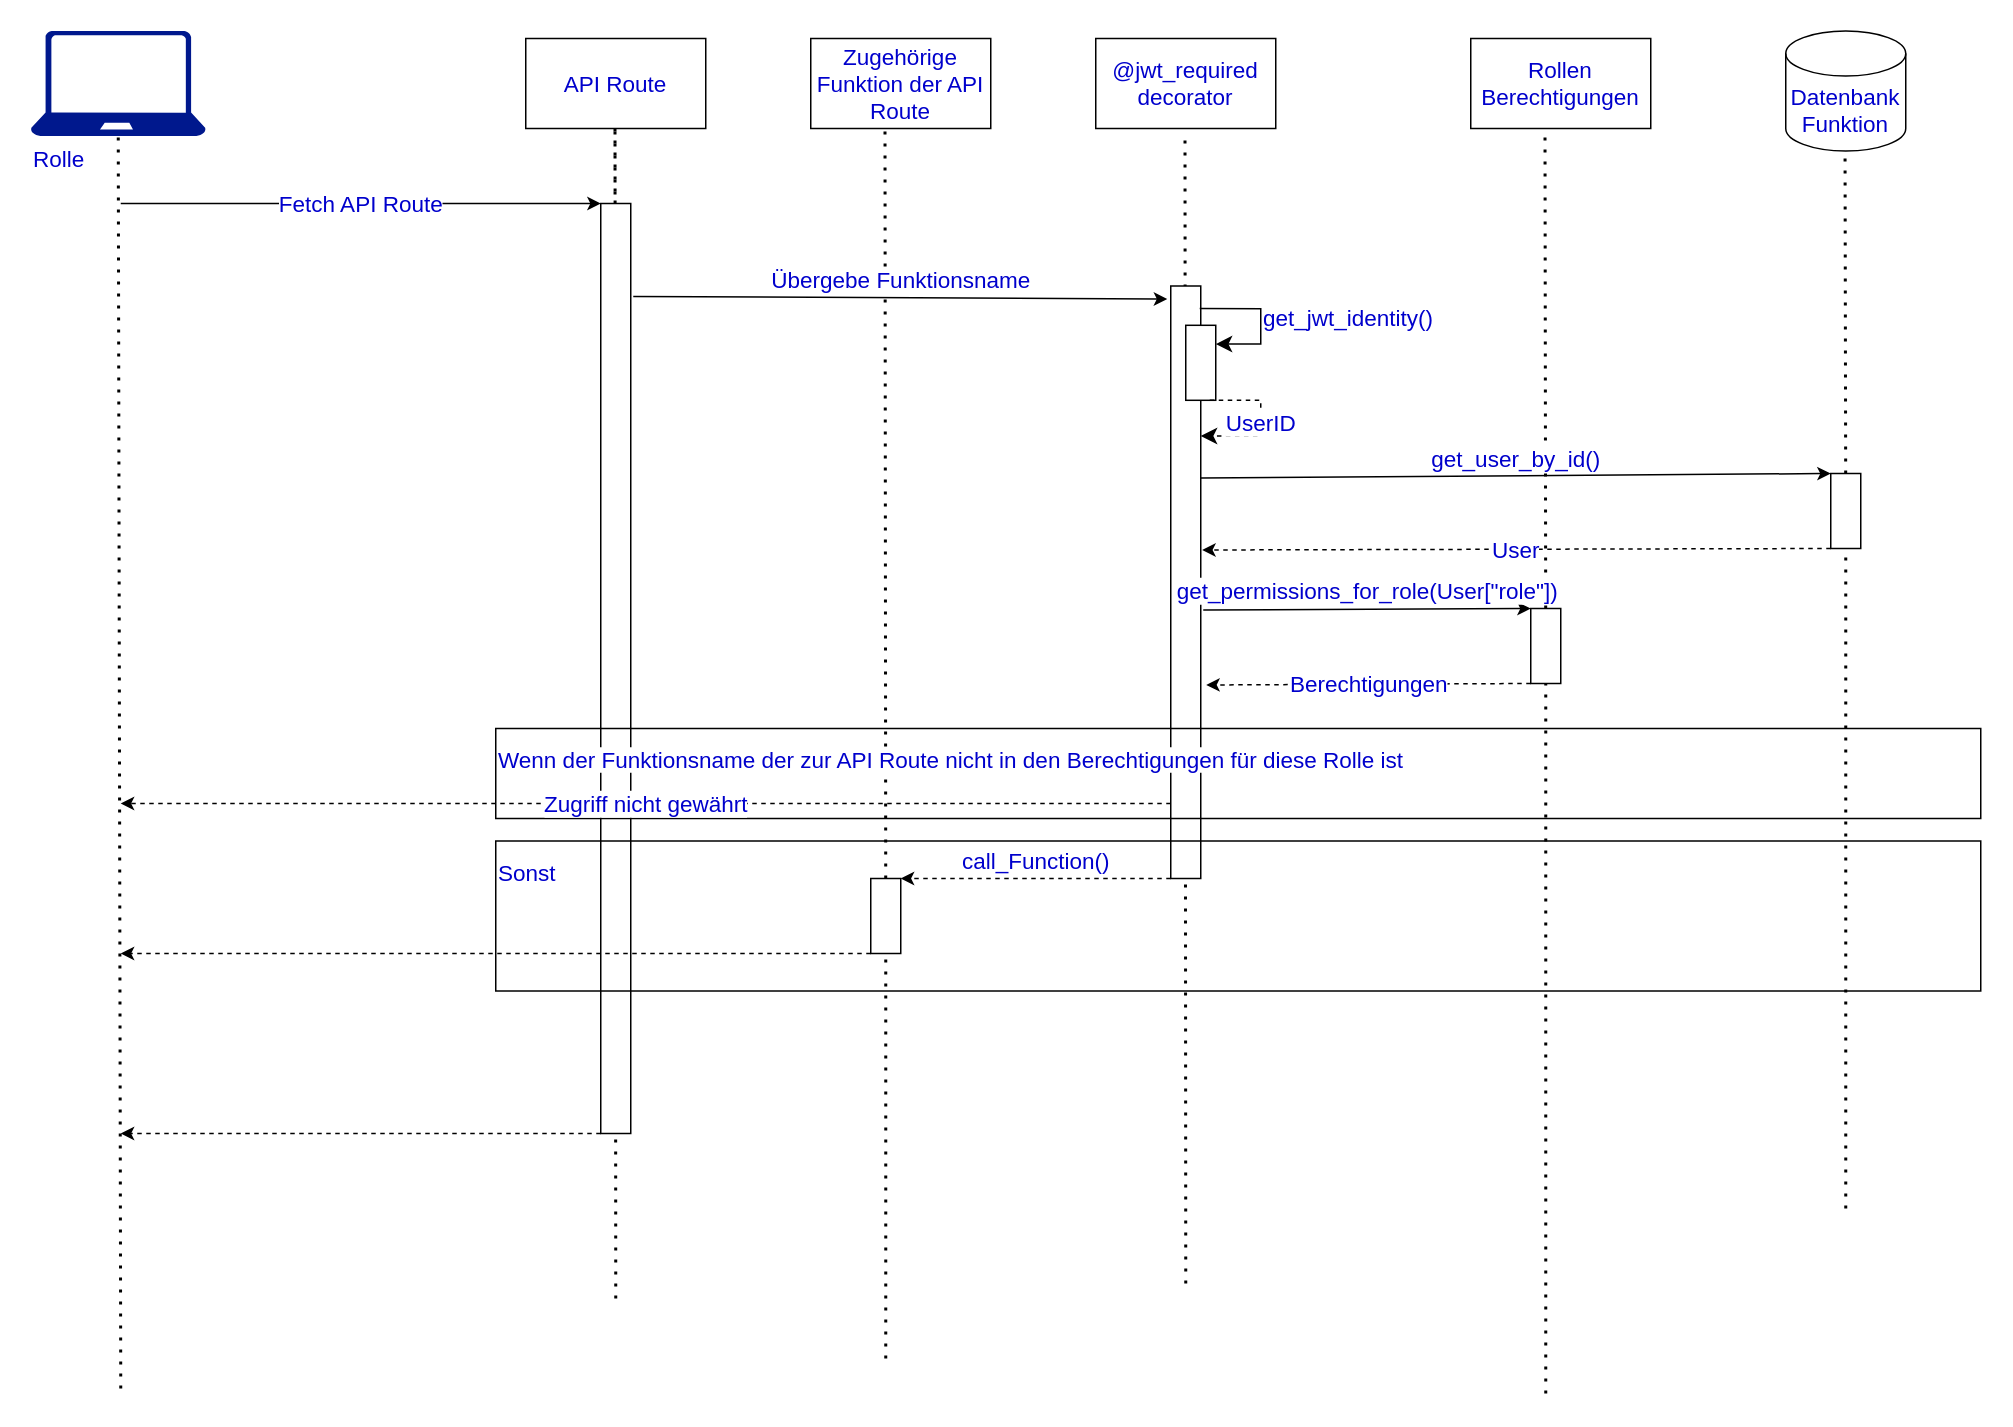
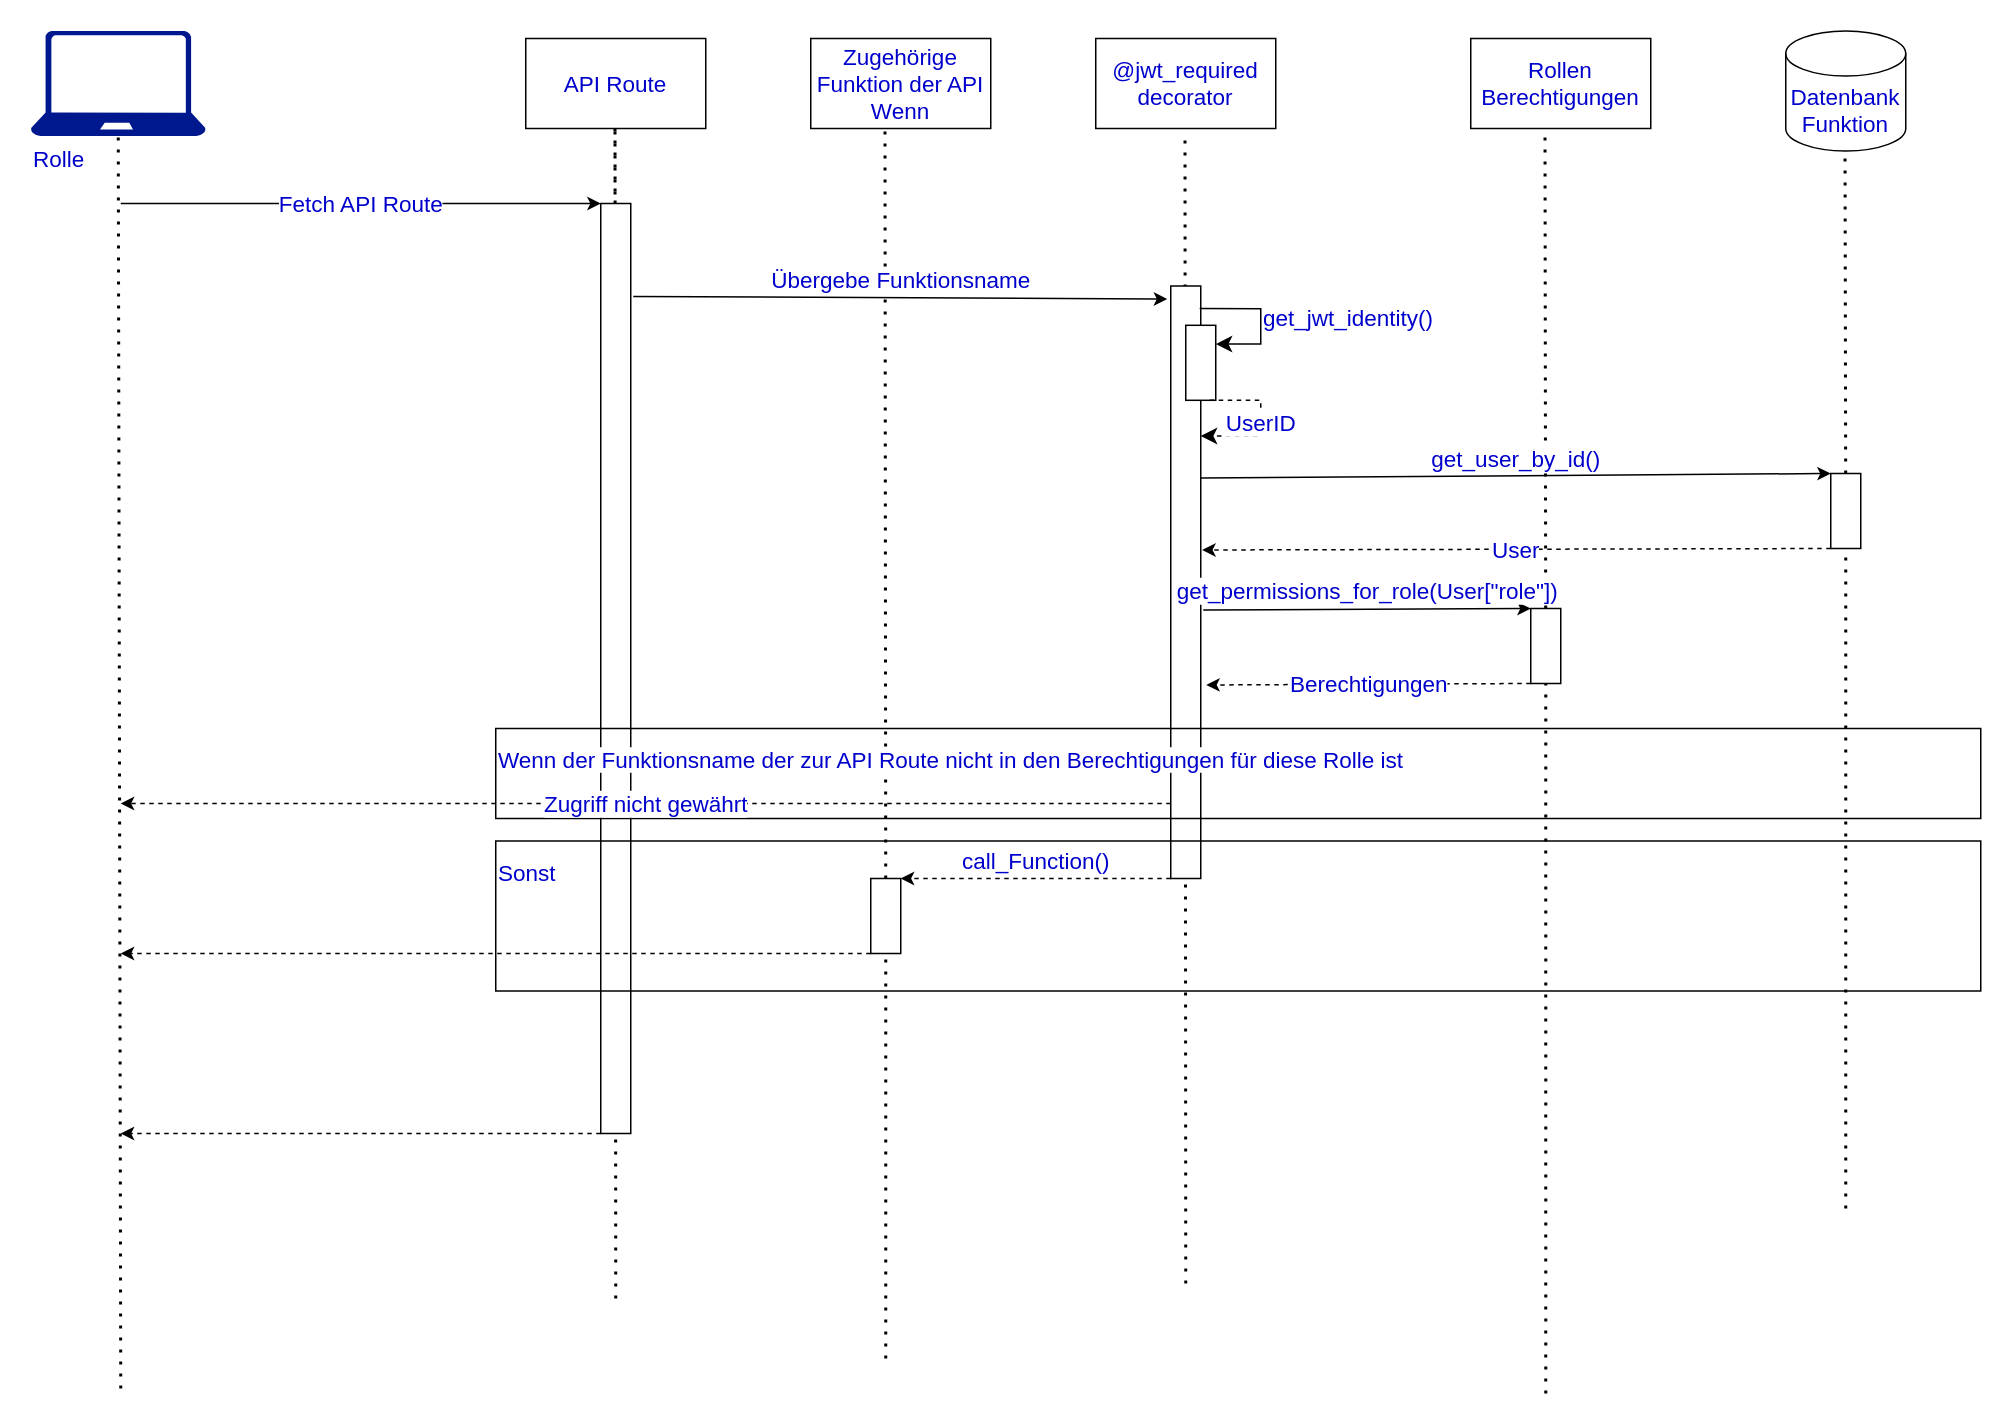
  <mxCell id="0" />
  <mxCell id="1" parent="0" />
  <mxCell id="2" value="" style="endArrow=none;dashed=1;html=1;dashPattern=1 3;strokeWidth=2;rounded=0;entryX=0.5;entryY=1;entryDx=0;entryDy=0;entryPerimeter=0;fontSize=15;fontColor=#0000CC;" edge="1" parent="1" source="34"><mxGeometry width="50" height="50" relative="1" as="geometry"><mxPoint x="590" y="798.333" as="sourcePoint" /><mxPoint x="589.5" y="85" as="targetPoint" /></mxGeometry></mxCell>
  <mxCell id="3" value="" style="endArrow=none;dashed=1;html=1;dashPattern=1 3;strokeWidth=2;rounded=0;entryX=0.5;entryY=1;entryDx=0;entryDy=0;entryPerimeter=0;fontSize=15;fontColor=#0000CC;" edge="1" parent="1"><mxGeometry width="50" height="50" relative="1" as="geometry"><mxPoint x="410" y="865" as="sourcePoint" /><mxPoint x="409.5" y="85" as="targetPoint" /></mxGeometry></mxCell>
  <mxCell id="4" value="" style="endArrow=none;dashed=1;html=1;dashPattern=1 3;strokeWidth=2;rounded=0;entryX=0.5;entryY=1;entryDx=0;entryDy=0;entryPerimeter=0;fontSize=15;fontColor=#0000CC;" edge="1" parent="1"><mxGeometry width="50" height="50" relative="1" as="geometry"><mxPoint x="790" y="855" as="sourcePoint" /><mxPoint x="789.5" y="87.5" as="targetPoint" /></mxGeometry></mxCell>
  <mxCell id="5" value="API Route" style="rounded=0;whiteSpace=wrap;html=1;fontSize=15;fontColor=#0000CC;" vertex="1" parent="1"><mxGeometry x="350" y="25" width="120" height="60" as="geometry" /></mxCell>
  <mxCell id="6" value="@jwt_required decorator" style="rounded=0;whiteSpace=wrap;html=1;fontSize=15;fontColor=#0000CC;" vertex="1" parent="1"><mxGeometry x="730" y="25" width="120" height="60" as="geometry" /></mxCell>
  <mxCell id="7" value="Rolle" style="sketch=0;aspect=fixed;pointerEvents=1;shadow=0;dashed=0;html=1;strokeColor=none;labelPosition=center;verticalLabelPosition=bottom;verticalAlign=top;align=left;fillColor=#00188D;shape=mxgraph.azure.laptop;fontSize=15;fontColor=#0000CC;" vertex="1" parent="1"><mxGeometry x="20" y="20" width="116.67" height="70" as="geometry" /></mxCell>
  <mxCell id="8" value="" style="endArrow=none;dashed=1;html=1;dashPattern=1 3;strokeWidth=2;rounded=0;entryX=0.5;entryY=1;entryDx=0;entryDy=0;entryPerimeter=0;fontSize=15;fontColor=#0000CC;" edge="1" parent="1" target="7"><mxGeometry width="50" height="50" relative="1" as="geometry"><mxPoint x="80" y="925" as="sourcePoint" /><mxPoint x="460" y="285" as="targetPoint" /></mxGeometry></mxCell>
  <mxCell id="9" value="" style="endArrow=none;dashed=1;html=1;dashPattern=1 3;strokeWidth=2;rounded=0;entryX=0.5;entryY=1;entryDx=0;entryDy=0;entryPerimeter=0;fontSize=15;fontColor=#0000CC;" edge="1" parent="1" source="12"><mxGeometry width="50" height="50" relative="1" as="geometry"><mxPoint x="409.5" y="650" as="sourcePoint" /><mxPoint x="409.5" y="85" as="targetPoint" /></mxGeometry></mxCell>
  <mxCell id="10" value="Rollen Berechtigungen" style="rounded=0;whiteSpace=wrap;html=1;fontSize=15;fontColor=#0000CC;" vertex="1" parent="1"><mxGeometry x="980" y="25" width="120" height="60" as="geometry" /></mxCell>
  <mxCell id="11" value="Fetch API Route" style="endArrow=classic;html=1;rounded=0;entryX=0;entryY=0;entryDx=0;entryDy=0;fontSize=15;fontColor=#0000CC;" edge="1" parent="1" target="12"><mxGeometry width="50" height="50" relative="1" as="geometry"><mxPoint x="80" y="135" as="sourcePoint" /><mxPoint x="480" y="155" as="targetPoint" /></mxGeometry></mxCell>
  <mxCell id="12" value="" style="rounded=0;whiteSpace=wrap;html=1;fontSize=15;fontColor=#0000CC;" vertex="1" parent="1"><mxGeometry x="400" y="135" width="20" height="620" as="geometry" /></mxCell>
  <mxCell id="13" value="Übergebe Funktionsname" style="endArrow=classic;html=1;rounded=0;exitX=1.083;exitY=0.1;exitDx=0;exitDy=0;exitPerimeter=0;entryX=-0.117;entryY=0.022;entryDx=0;entryDy=0;entryPerimeter=0;fontSize=15;fontColor=#0000CC;verticalAlign=bottom;" edge="1" parent="1" source="12" target="14"><mxGeometry width="50" height="50" relative="1" as="geometry"><mxPoint x="210" y="335" as="sourcePoint" /><mxPoint x="640" y="195" as="targetPoint" /></mxGeometry></mxCell>
  <mxCell id="14" value="" style="rounded=0;whiteSpace=wrap;html=1;fontSize=15;fontColor=#0000CC;" vertex="1" parent="1"><mxGeometry x="780" y="190" width="20" height="395" as="geometry" /></mxCell>
  <mxCell id="15" value="" style="endArrow=none;dashed=1;html=1;dashPattern=1 3;strokeWidth=2;rounded=0;entryX=0.5;entryY=1;entryDx=0;entryDy=0;entryPerimeter=0;fontSize=15;fontColor=#0000CC;" edge="1" parent="1" source="28"><mxGeometry width="50" height="50" relative="1" as="geometry"><mxPoint x="1029.5" y="650" as="sourcePoint" /><mxPoint x="1029.5" y="85" as="targetPoint" /></mxGeometry></mxCell>
  <mxCell id="16" value="" style="endArrow=none;dashed=1;html=1;dashPattern=1 3;strokeWidth=2;rounded=0;entryX=0.5;entryY=1;entryDx=0;entryDy=0;entryPerimeter=0;fontSize=15;fontColor=#0000CC;" edge="1" parent="1" source="23"><mxGeometry width="50" height="50" relative="1" as="geometry"><mxPoint x="1229.5" y="650" as="sourcePoint" /><mxPoint x="1229.5" y="85" as="targetPoint" /></mxGeometry></mxCell>
  <mxCell id="17" value="Datenbank Funktion" style="shape=cylinder3;whiteSpace=wrap;html=1;boundedLbl=1;backgroundOutline=1;size=15;fontSize=15;fontColor=#0000CC;" vertex="1" parent="1"><mxGeometry x="1190" y="20" width="80" height="80" as="geometry" /></mxCell>
  <mxCell id="18" value="" style="rounded=0;whiteSpace=wrap;html=1;fontSize=15;fontColor=#0000CC;" vertex="1" parent="1"><mxGeometry x="790" y="216.2" width="20" height="50" as="geometry" /></mxCell>
  <mxCell id="19" value="&lt;div style=&quot;font-size: 15px;&quot;&gt;get_jwt_identity()&lt;/div&gt;" style="edgeStyle=segmentEdgeStyle;endArrow=classic;html=1;curved=0;rounded=0;endSize=8;startSize=8;exitX=0.966;exitY=0.028;exitDx=0;exitDy=0;exitPerimeter=0;entryX=1;entryY=0.25;entryDx=0;entryDy=0;align=left;fontSize=15;fontColor=#0000CC;" edge="1" parent="1" target="18"><mxGeometry width="50" height="50" relative="1" as="geometry"><mxPoint x="799.32" y="205.08" as="sourcePoint" /><mxPoint x="910" y="226.2" as="targetPoint" /><Array as="points"><mxPoint x="840" y="205" /><mxPoint x="840" y="229" /></Array></mxGeometry></mxCell>
  <mxCell id="20" value="UserID" style="edgeStyle=segmentEdgeStyle;endArrow=classic;html=1;curved=0;rounded=0;endSize=8;startSize=8;exitX=0.966;exitY=0.028;exitDx=0;exitDy=0;exitPerimeter=0;dashed=1;fontSize=15;fontColor=#0000CC;" edge="1" parent="1"><mxGeometry width="50" height="50" relative="1" as="geometry"><mxPoint x="806" y="266.2" as="sourcePoint" /><mxPoint x="800" y="290" as="targetPoint" /><Array as="points"><mxPoint x="840" y="266" /><mxPoint x="840" y="290" /></Array></mxGeometry></mxCell>
  <mxCell id="21" value="get_user_by_id()" style="endArrow=classic;html=1;rounded=0;exitX=1.06;exitY=0.149;exitDx=0;exitDy=0;exitPerimeter=0;entryX=0;entryY=0;entryDx=0;entryDy=0;fontSize=15;fontColor=#0000CC;verticalAlign=bottom;" edge="1" parent="1" target="23"><mxGeometry width="50" height="50" relative="1" as="geometry"><mxPoint x="800" y="318" as="sourcePoint" /><mxPoint x="1380" y="315" as="targetPoint" /></mxGeometry></mxCell>
  <mxCell id="22" value="" style="endArrow=none;dashed=1;html=1;dashPattern=1 3;strokeWidth=2;rounded=0;entryX=0.5;entryY=1;entryDx=0;entryDy=0;entryPerimeter=0;fontSize=15;fontColor=#0000CC;" edge="1" parent="1" target="23"><mxGeometry width="50" height="50" relative="1" as="geometry"><mxPoint x="1230" y="805" as="sourcePoint" /><mxPoint x="1229.5" y="80" as="targetPoint" /></mxGeometry></mxCell>
  <mxCell id="23" value="" style="rounded=0;whiteSpace=wrap;html=1;fontSize=15;fontColor=#0000CC;" vertex="1" parent="1"><mxGeometry x="1220" y="315" width="20" height="50" as="geometry" /></mxCell>
  <mxCell id="24" value="User" style="endArrow=classic;html=1;rounded=0;entryX=1.048;entryY=0.475;entryDx=0;entryDy=0;entryPerimeter=0;exitX=0;exitY=1;exitDx=0;exitDy=0;dashed=1;fontSize=15;fontColor=#0000CC;" edge="1" parent="1" source="23"><mxGeometry width="50" height="50" relative="1" as="geometry"><mxPoint x="1030" y="305" as="sourcePoint" /><mxPoint x="800.96" y="366" as="targetPoint" /></mxGeometry></mxCell>
  <mxCell id="25" value="get_permissions_for_role(User[&quot;role&quot;])" style="endArrow=classic;html=1;rounded=0;exitX=1.083;exitY=0.586;exitDx=0;exitDy=0;exitPerimeter=0;entryX=0;entryY=0;entryDx=0;entryDy=0;fontSize=15;fontColor=#0000CC;align=center;verticalAlign=bottom;" edge="1" parent="1" target="28"><mxGeometry width="50" height="50" relative="1" as="geometry"><mxPoint x="801.66" y="405.96" as="sourcePoint" /><mxPoint x="1380" y="395" as="targetPoint" /></mxGeometry></mxCell>
  <mxCell id="26" value="Berechtigungen" style="endArrow=classic;html=1;rounded=0;entryX=1.183;entryY=0.725;entryDx=0;entryDy=0;entryPerimeter=0;exitX=0;exitY=1;exitDx=0;exitDy=0;dashed=1;fontSize=15;fontColor=#0000CC;" edge="1" parent="1" source="28"><mxGeometry width="50" height="50" relative="1" as="geometry"><mxPoint x="1030" y="385" as="sourcePoint" /><mxPoint x="803.66" y="456" as="targetPoint" /></mxGeometry></mxCell>
  <mxCell id="27" value="" style="endArrow=none;dashed=1;html=1;dashPattern=1 3;strokeWidth=2;rounded=0;entryX=0.5;entryY=1;entryDx=0;entryDy=0;entryPerimeter=0;fontSize=15;fontColor=#0000CC;" edge="1" parent="1" target="28"><mxGeometry width="50" height="50" relative="1" as="geometry"><mxPoint x="1030" y="928.333" as="sourcePoint" /><mxPoint x="1029.5" y="80" as="targetPoint" /></mxGeometry></mxCell>
  <mxCell id="28" value="" style="rounded=0;whiteSpace=wrap;html=1;fontSize=15;fontColor=#0000CC;" vertex="1" parent="1"><mxGeometry x="1020" y="405" width="20" height="50" as="geometry" /></mxCell>
  <mxCell id="29" value="&lt;p style=&quot;line-height: 0%; font-size: 15px;&quot;&gt;&lt;/p&gt;&lt;div style=&quot;line-height: 0%; font-size: 15px;&quot;&gt;&lt;span style=&quot;background-color: rgb(255, 255, 255); font-size: 15px;&quot;&gt;Wenn der Funktionsname der zur API Route nicht in den Berechtigungen für diese Rolle ist&lt;/span&gt;&lt;/div&gt;&lt;p style=&quot;font-size: 15px;&quot;&gt;&lt;/p&gt;" style="rounded=0;whiteSpace=wrap;html=1;fillColor=none;align=left;horizontal=1;labelPosition=center;verticalLabelPosition=middle;verticalAlign=top;fontSize=15;fontColor=#0000CC;" vertex="1" parent="1"><mxGeometry x="330" y="485" width="990" height="60" as="geometry" /></mxCell>
- <mxCell id="30" value="Zugehörige Funktion der API Route" style="rounded=0;whiteSpace=wrap;html=1;fontSize=15;fontColor=#0000CC;" vertex="1" parent="1"><mxGeometry x="540" y="25" width="120" height="60" as="geometry" /></mxCell>
+ <mxCell id="30" value="Zugehörige Funktion der API Wenn" style="rounded=0;whiteSpace=wrap;html=1;fontSize=15;fontColor=#0000CC;" vertex="1" parent="1"><mxGeometry x="540" y="25" width="120" height="60" as="geometry" /></mxCell>
  <mxCell id="31" value="call_Function()" style="endArrow=classic;html=1;rounded=0;exitX=0;exitY=1;exitDx=0;exitDy=0;entryX=1;entryY=0;entryDx=0;entryDy=0;dashed=1;fontSize=15;fontColor=#0000CC;verticalAlign=bottom;" edge="1" parent="1" target="34" source="14"><mxGeometry width="50" height="50" relative="1" as="geometry"><mxPoint x="780" y="514.96" as="sourcePoint" /><mxPoint x="1358.34" y="504" as="targetPoint" /><mxPoint as="offset" /></mxGeometry></mxCell>
  <mxCell id="32" value="" style="endArrow=classic;html=1;rounded=0;exitX=0;exitY=1;exitDx=0;exitDy=0;dashed=1;fontSize=15;fontColor=#0000CC;" edge="1" parent="1" source="34"><mxGeometry width="50" height="50" relative="1" as="geometry"><mxPoint x="1008.34" y="494" as="sourcePoint" /><mxPoint x="80" y="635" as="targetPoint" /></mxGeometry></mxCell>
  <mxCell id="33" value="" style="endArrow=none;dashed=1;html=1;dashPattern=1 3;strokeWidth=2;rounded=0;entryX=0.5;entryY=1;entryDx=0;entryDy=0;entryPerimeter=0;fontSize=15;fontColor=#0000CC;" edge="1" parent="1" target="34"><mxGeometry width="50" height="50" relative="1" as="geometry"><mxPoint x="590" y="905" as="sourcePoint" /><mxPoint x="589.5" y="85" as="targetPoint" /></mxGeometry></mxCell>
  <mxCell id="34" value="" style="rounded=0;whiteSpace=wrap;html=1;fontSize=15;fontColor=#0000CC;" vertex="1" parent="1"><mxGeometry x="580" y="585" width="20" height="50" as="geometry" /></mxCell>
  <mxCell id="35" value="&lt;p style=&quot;line-height: 0%; font-size: 15px;&quot;&gt;&lt;/p&gt;&lt;div style=&quot;line-height: 0%; font-size: 15px;&quot;&gt;&lt;span style=&quot;background-color: rgb(255, 255, 255); font-size: 15px;&quot;&gt;Sonst&lt;/span&gt;&lt;/div&gt;&lt;p style=&quot;font-size: 15px;&quot;&gt;&lt;/p&gt;" style="rounded=0;whiteSpace=wrap;html=1;fillColor=none;align=left;horizontal=1;labelPosition=center;verticalLabelPosition=middle;verticalAlign=top;fontSize=15;fontColor=#0000CC;" vertex="1" parent="1"><mxGeometry x="330" y="560" width="990" height="100" as="geometry" /></mxCell>
  <mxCell id="36" value="Zugriff nicht gewährt" style="endArrow=classic;html=1;rounded=0;exitX=0;exitY=1;exitDx=0;exitDy=0;dashed=1;fontSize=15;fontColor=#0000CC;" edge="1" parent="1"><mxGeometry width="50" height="50" relative="1" as="geometry"><mxPoint x="780" y="535" as="sourcePoint" /><mxPoint x="80" y="535" as="targetPoint" /></mxGeometry></mxCell>
  <mxCell id="37" value="" style="endArrow=classic;html=1;rounded=0;dashed=1;fontSize=15;fontColor=#0000CC;" edge="1" parent="1"><mxGeometry width="50" height="50" relative="1" as="geometry"><mxPoint x="400" y="755" as="sourcePoint" /><mxPoint x="80" y="755" as="targetPoint" /></mxGeometry></mxCell>
